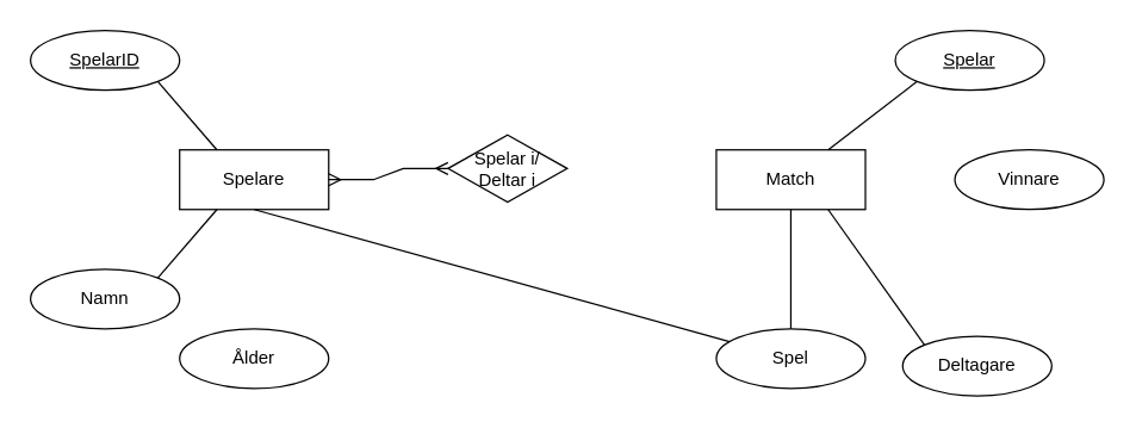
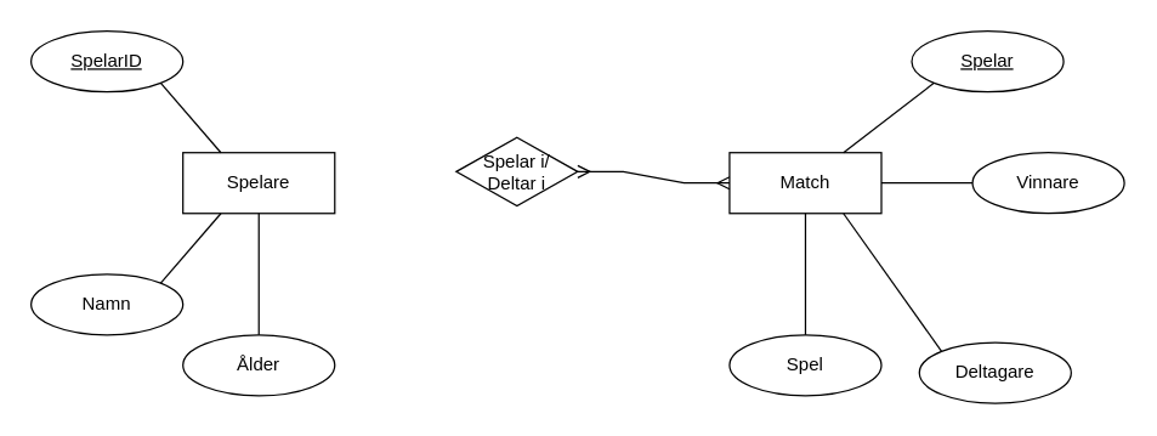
  <mxCell id="0" />
  <mxCell id="1" parent="0" />
  <mxCell id="2" value="Spelare" style="whiteSpace=wrap;html=1;align=center;" vertex="1" parent="1"><mxGeometry x="120" y="100" width="100" height="40" as="geometry" /></mxCell>
  <mxCell id="3" value="Match" style="whiteSpace=wrap;html=1;align=center;" vertex="1" parent="1"><mxGeometry x="480" y="100" width="100" height="40" as="geometry" /></mxCell>
  <mxCell id="4" value="Spelar i/&lt;br&gt;Deltar i" style="shape=rhombus;perimeter=rhombusPerimeter;whiteSpace=wrap;html=1;align=center;" vertex="1" parent="1"><mxGeometry x="300" y="90" width="80" height="45" as="geometry" /></mxCell>
- <mxCell id="5" value="" style="edgeStyle=entityRelationEdgeStyle;fontSize=12;html=1;endArrow=ERmany;startArrow=ERmany;rounded=0;entryX=0;entryY=0.5;entryDx=0;entryDy=0;exitX=1;exitY=0.5;exitDx=0;exitDy=0;" edge="1" parent="1" source="2" target="4"><mxGeometry width="100" height="100" relative="1" as="geometry"><mxPoint x="230" y="290" as="sourcePoint" /><mxPoint x="330" y="190" as="targetPoint" /></mxGeometry></mxCell>
+ <mxCell id="6" value="" style="edgeStyle=entityRelationEdgeStyle;fontSize=12;html=1;endArrow=ERmany;startArrow=ERmany;rounded=0;entryX=0;entryY=0.5;entryDx=0;entryDy=0;exitX=1;exitY=0.5;exitDx=0;exitDy=0;" edge="1" parent="1" source="4" target="3"><mxGeometry width="100" height="100" relative="1" as="geometry"><mxPoint x="410" y="160" as="sourcePoint" /><mxPoint x="490" y="160" as="targetPoint" /></mxGeometry></mxCell>
  <mxCell id="7" value="SpelarID" style="ellipse;whiteSpace=wrap;html=1;align=center;fontStyle=4;" vertex="1" parent="1"><mxGeometry x="20" y="20" width="100" height="40" as="geometry" /></mxCell>
  <mxCell id="8" value="Spelar" style="ellipse;whiteSpace=wrap;html=1;align=center;fontStyle=4;" vertex="1" parent="1"><mxGeometry x="600" y="20" width="100" height="40" as="geometry" /></mxCell>
  <mxCell id="9" value="Namn" style="ellipse;whiteSpace=wrap;html=1;align=center;" vertex="1" parent="1"><mxGeometry x="20" y="180" width="100" height="40" as="geometry" /></mxCell>
  <mxCell id="10" value="Deltagare" style="ellipse;whiteSpace=wrap;html=1;align=center;" vertex="1" parent="1"><mxGeometry x="605" y="225" width="100" height="40" as="geometry" /></mxCell>
  <mxCell id="11" value="Ålder" style="ellipse;whiteSpace=wrap;html=1;align=center;" vertex="1" parent="1"><mxGeometry x="120" y="220" width="100" height="40" as="geometry" /></mxCell>
  <mxCell id="12" value="Spel" style="ellipse;whiteSpace=wrap;html=1;align=center;" vertex="1" parent="1"><mxGeometry x="480" y="220" width="100" height="40" as="geometry" /></mxCell>
  <mxCell id="13" value="" style="endArrow=none;html=1;rounded=0;exitX=1;exitY=1;exitDx=0;exitDy=0;entryX=0.25;entryY=0;entryDx=0;entryDy=0;" edge="1" parent="1" source="7" target="2"><mxGeometry relative="1" as="geometry"><mxPoint x="270" y="240" as="sourcePoint" /><mxPoint x="430" y="240" as="targetPoint" /></mxGeometry></mxCell>
  <mxCell id="14" value="" style="endArrow=none;html=1;rounded=0;exitX=1;exitY=0;exitDx=0;exitDy=0;entryX=0.25;entryY=1;entryDx=0;entryDy=0;" edge="1" parent="1" source="9" target="2"><mxGeometry relative="1" as="geometry"><mxPoint x="135" y="84" as="sourcePoint" /><mxPoint x="175" y="130" as="targetPoint" /></mxGeometry></mxCell>
- <mxCell id="15" value="" style="endArrow=none;html=1;rounded=0;exitX=0.5;exitY=1;exitDx=0;exitDy=0;" edge="1" parent="1" source="2" target="12"><mxGeometry relative="1" as="geometry"><mxPoint x="145" y="94" as="sourcePoint" /><mxPoint x="185" y="140" as="targetPoint" /></mxGeometry></mxCell>
+ <mxCell id="15" value="" style="endArrow=none;html=1;rounded=0;exitX=0.5;exitY=1;exitDx=0;exitDy=0;entryX=0.5;entryY=0;entryDx=0;entryDy=0;" edge="1" parent="1" source="2" target="11"><mxGeometry relative="1" as="geometry"><mxPoint x="145" y="94" as="sourcePoint" /><mxPoint x="185" y="140" as="targetPoint" /></mxGeometry></mxCell>
  <mxCell id="16" value="" style="endArrow=none;html=1;rounded=0;exitX=0.75;exitY=0;exitDx=0;exitDy=0;entryX=0;entryY=1;entryDx=0;entryDy=0;" edge="1" parent="1" source="3" target="8"><mxGeometry relative="1" as="geometry"><mxPoint x="155" y="104" as="sourcePoint" /><mxPoint x="195" y="150" as="targetPoint" /></mxGeometry></mxCell>
  <mxCell id="17" value="" style="endArrow=none;html=1;rounded=0;exitX=0.75;exitY=1;exitDx=0;exitDy=0;entryX=0;entryY=0;entryDx=0;entryDy=0;" edge="1" parent="1" source="3" target="10"><mxGeometry relative="1" as="geometry"><mxPoint x="165" y="114" as="sourcePoint" /><mxPoint x="205" y="160" as="targetPoint" /></mxGeometry></mxCell>
  <mxCell id="18" value="" style="endArrow=none;html=1;rounded=0;exitX=0.5;exitY=1;exitDx=0;exitDy=0;entryX=0.5;entryY=0;entryDx=0;entryDy=0;" edge="1" parent="1" source="3" target="12"><mxGeometry relative="1" as="geometry"><mxPoint x="175" y="124" as="sourcePoint" /><mxPoint x="215" y="170" as="targetPoint" /></mxGeometry></mxCell>
  <mxCell id="19" value="Vinnare" style="ellipse;whiteSpace=wrap;html=1;align=center;" vertex="1" parent="1"><mxGeometry x="640" y="100" width="100" height="40" as="geometry" /></mxCell>
+ <mxCell id="20" value="" style="endArrow=none;html=1;rounded=0;exitX=1;exitY=0.5;exitDx=0;exitDy=0;entryX=0;entryY=0.5;entryDx=0;entryDy=0;" edge="1" parent="1" source="3" target="19"><mxGeometry relative="1" as="geometry"><mxPoint x="180" y="150" as="sourcePoint" /><mxPoint x="180" y="230" as="targetPoint" /></mxGeometry></mxCell>
